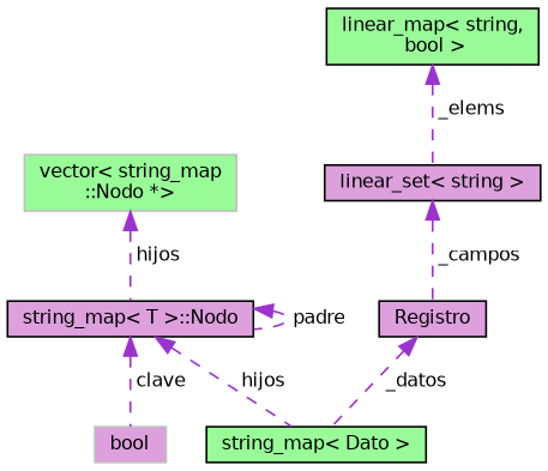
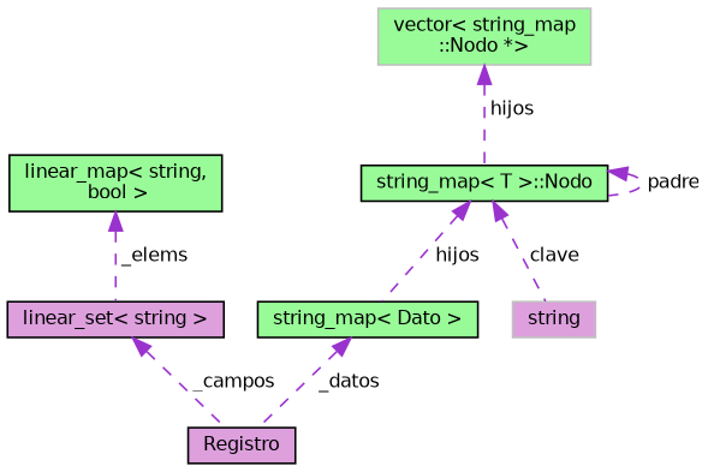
  digraph {
    node [color=black fillcolor=plum fontname=Helvetica fontsize=10 shape=record style=filled]
    edge [color=darkorchid3 dir=back fontname=Helvetica fontsize=10 labelfontname=Helvetica labelfontsize=10 style=dashed]
    n1 [fontcolor=black height=0.2 label=Registro width=0.4]
    n2 [height=0.2 label="linear_set\< string \>" width=0.4]
    n3 [fillcolor=palegreen height=0.2 label="linear_map\< string,\l bool \>" width=0.4]
    n4 [fillcolor=palegreen height=0.2 label="string_map\< Dato \>" width=0.4]
-   n5 [height=0.2 label="string_map\< T \>::Nodo" width=0.4]
-   n6 [color=grey75 height=0.2 label=bool width=0.4]
+   n5 [fillcolor=palegreen height=0.2 label="string_map\< T \>::Nodo" width=0.4]
+   n6 [color=grey75 height=0.2 label=string width=0.4]
    n7 [color=grey75 fillcolor=palegreen height=0.2 label="vector\< string_map\l::Nodo *\>" width=0.4]
    n2 -> n1 [label=" _campos"]
    n3 -> n2 [label=" _elems"]
-   n1 -> n4 [label=" _datos"]
+   n4 -> n1 [label=" _datos"]
    n5 -> n4 [label=" hijos"]
    n5 -> n5 [label=" padre"]
    n5 -> n6 [label=" clave"]
    n7 -> n5 [label=" hijos"]
  }
